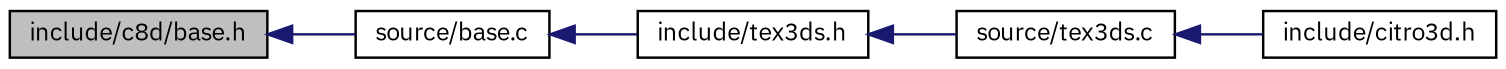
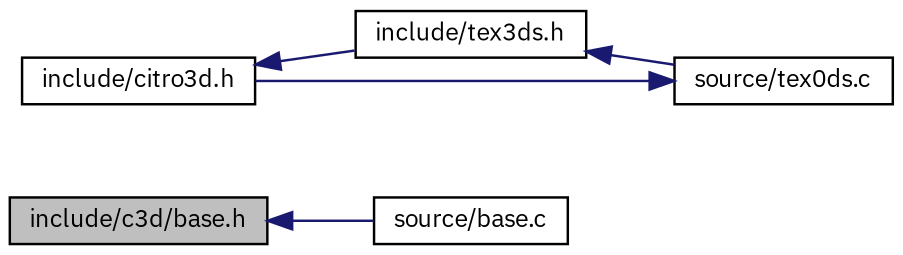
  digraph {
    fontname="IBM Plex Sans"
    rankdir=LR
    node [color=black fillcolor=white fontname="IBM Plex Sans" fontsize=10 shape=record style=filled]
    edge [color=midnightblue dir=back fontname="IBM Plex Sans" fontsize=10 labelfontname=Helvetica labelfontsize=10 style=solid]
-   n1 [fillcolor=grey75 fontcolor=black height=0.2 label="include/c8d/base.h" width=0.4]
+   n1 [fillcolor=grey75 fontcolor=black height=0.2 label="include/c3d/base.h" width=0.4]
    n2 [height=0.2 label="source/base.c" width=0.4]
    n3 [height=0.2 label="include/citro3d.h" width=0.4]
    n4 [height=0.2 label="include/tex3ds.h" width=0.4]
-   n5 [height=0.2 label="source/tex3ds.c" width=0.4]
+   n5 [height=0.2 label="source/tex0ds.c" width=0.4]
    n1 -> n2
-   n2 -> n4
+   n3 -> n4
    n4 -> n5
    n5 -> n3
  }
